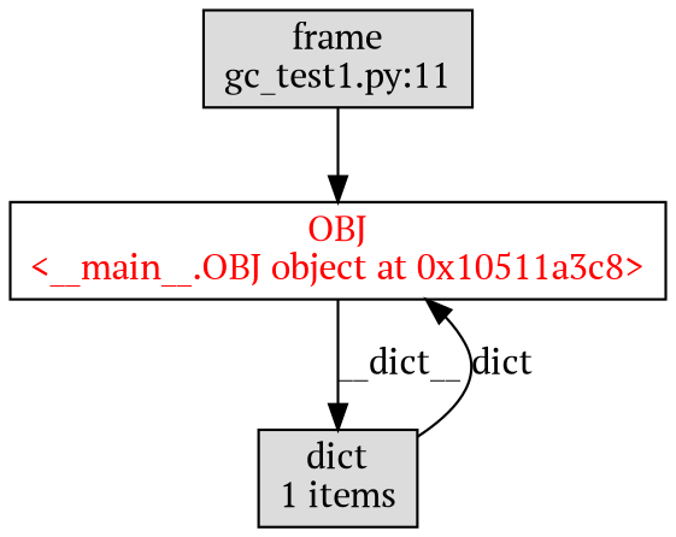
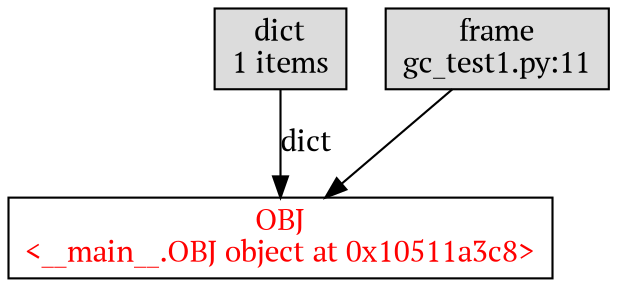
  digraph {
    fontname="PT Serif"
    node [fillcolor="0,0,0.86" fontname="PT Serif" shape=box style=filled]
    edge [fontname="PT Serif"]
    n1 [fillcolor="0,0,1" fontcolor=red label="OBJ\n<__main__.OBJ object at 0x10511a3c8>"]
    n2 [label="dict\n1 items"]
    n3 [label="frame\ngc_test1.py:11"]
-   n1 -> n2 [label=__dict__ weight=10]
    n2 -> n1 [label=dict weight=2]
    n3 -> n1
  }
